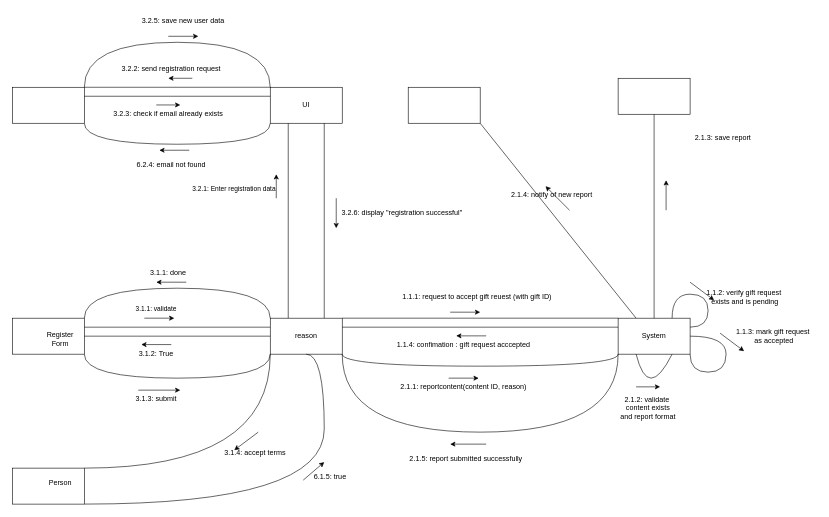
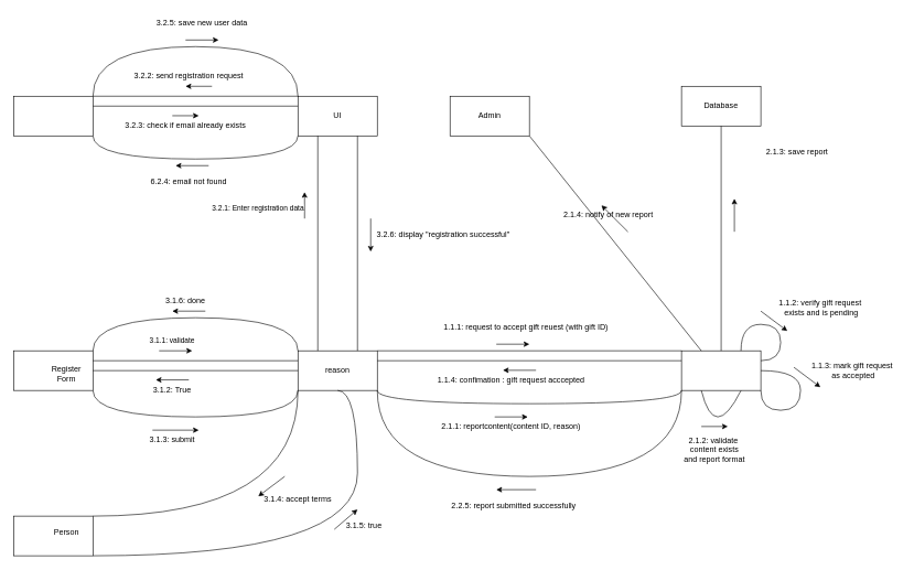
  <mxCell id="0" />
  <mxCell id="1" parent="0" />
  <mxCell id="2" value="" style="rounded=0;whiteSpace=wrap;html=1;" vertex="1" parent="1"><mxGeometry x="450" y="530" width="120" height="60" as="geometry" /></mxCell>
  <mxCell id="3" value="reason" style="text;html=1;align=center;verticalAlign=middle;whiteSpace=wrap;rounded=0;" vertex="1" parent="1"><mxGeometry x="480" y="545" width="60" height="30" as="geometry" /></mxCell>
  <mxCell id="4" value="" style="rounded=0;whiteSpace=wrap;html=1;" vertex="1" parent="1"><mxGeometry x="1030" y="530" width="120" height="60" as="geometry" /></mxCell>
- <mxCell id="5" value="System" style="text;html=1;align=center;verticalAlign=middle;whiteSpace=wrap;rounded=0;" vertex="1" parent="1"><mxGeometry x="1060" y="545" width="60" height="30" as="geometry" /></mxCell>
  <mxCell id="6" value="" style="endArrow=none;html=1;rounded=0;exitX=1;exitY=0;exitDx=0;exitDy=0;entryX=0;entryY=0;entryDx=0;entryDy=0;" edge="1" parent="1" source="2" target="4"><mxGeometry width="50" height="50" relative="1" as="geometry"><mxPoint x="730" y="590" as="sourcePoint" /><mxPoint x="780" y="540" as="targetPoint" /></mxGeometry></mxCell>
  <mxCell id="7" value="" style="endArrow=classic;html=1;rounded=0;" edge="1" parent="1"><mxGeometry width="50" height="50" relative="1" as="geometry"><mxPoint x="750" y="520" as="sourcePoint" /><mxPoint x="800" y="520" as="targetPoint" /></mxGeometry></mxCell>
  <mxCell id="8" value="&lt;span style=&quot;text-wrap-mode: nowrap;&quot;&gt;1.1.1: request to accept gift reuest (with gift ID)&lt;/span&gt;" style="text;html=1;align=center;verticalAlign=middle;whiteSpace=wrap;rounded=0;" vertex="1" parent="1"><mxGeometry x="680" width="230" height="30" as="geometry" y="480" /></mxCell>
  <mxCell id="9" value="" style="endArrow=none;html=1;rounded=0;entryX=0.75;entryY=0;entryDx=0;entryDy=0;edgeStyle=orthogonalEdgeStyle;curved=1;exitX=1;exitY=0.25;exitDx=0;exitDy=0;" edge="1" parent="1" source="4" target="4"><mxGeometry width="50" height="50" relative="1" as="geometry"><mxPoint x="1180" y="530" as="sourcePoint" /><mxPoint x="1090" y="660" as="targetPoint" /><Array as="points"><mxPoint x="1180" y="545" /><mxPoint x="1180" y="490" /><mxPoint x="1120" y="490" /></Array></mxGeometry></mxCell>
  <mxCell id="10" value="" style="endArrow=classic;html=1;rounded=0;" edge="1" parent="1"><mxGeometry width="50" height="50" relative="1" as="geometry"><mxPoint x="1150" y="470" as="sourcePoint" /><mxPoint x="1190" y="500" as="targetPoint" /></mxGeometry></mxCell>
- <mxCell id="11" value="&lt;span style=&quot;text-wrap-mode: nowrap;&quot;&gt;1.1.2: verify gift request&lt;/span&gt;&lt;div style=&quot;text-wrap-mode: nowrap;&quot;&gt;&amp;nbsp;exists and is pending&lt;/div&gt;" style="text;html=1;align=center;verticalAlign=middle;whiteSpace=wrap;rounded=0;" vertex="1" parent="1"><mxGeometry x="1170" y="480" width="140" height="30" as="geometry" /></mxCell>
+ <mxCell id="11" value="&lt;span style=&quot;text-wrap-mode: nowrap;&quot;&gt;1.1.2: verify gift request&lt;/span&gt;&lt;div style=&quot;text-wrap-mode: nowrap;&quot;&gt;&amp;nbsp;exists and is pending&lt;/div&gt;" style="text;html=1;align=center;verticalAlign=middle;whiteSpace=wrap;rounded=0;" vertex="1" parent="1"><mxGeometry x="1170" y="450" width="140" height="30" as="geometry" /></mxCell>
  <mxCell id="12" value="" style="endArrow=none;html=1;rounded=0;entryX=1;entryY=0.5;entryDx=0;entryDy=0;edgeStyle=orthogonalEdgeStyle;curved=1;exitX=1;exitY=1;exitDx=0;exitDy=0;" edge="1" parent="1" source="4" target="4"><mxGeometry width="50" height="50" relative="1" as="geometry"><mxPoint x="1150" y="610" as="sourcePoint" /><mxPoint x="1180" y="640" as="targetPoint" /><Array as="points"><mxPoint x="1150" y="620" /><mxPoint x="1210" y="620" /><mxPoint x="1210" y="560" /></Array></mxGeometry></mxCell>
  <mxCell id="13" value="" style="endArrow=classic;html=1;rounded=0;" edge="1" parent="1"><mxGeometry width="50" height="50" relative="1" as="geometry"><mxPoint x="1200" y="555" as="sourcePoint" /><mxPoint x="1240" y="585" as="targetPoint" /></mxGeometry></mxCell>
  <mxCell id="14" value="&lt;span style=&quot;text-wrap-mode: nowrap;&quot;&gt;1.1.3: mark gift request&amp;nbsp;&lt;/span&gt;&lt;div style=&quot;text-wrap-mode: nowrap;&quot;&gt;as accepted&lt;/div&gt;" style="text;html=1;align=center;verticalAlign=middle;whiteSpace=wrap;rounded=0;" vertex="1" parent="1"><mxGeometry x="1220" y="545" width="140" height="30" as="geometry" /></mxCell>
  <mxCell id="15" value="" style="endArrow=classic;html=1;rounded=0;" edge="1" parent="1"><mxGeometry width="50" height="50" relative="1" as="geometry"><mxPoint x="810" y="559.5" as="sourcePoint" /><mxPoint x="760" y="559.5" as="targetPoint" /></mxGeometry></mxCell>
  <mxCell id="16" value="" style="endArrow=none;html=1;rounded=0;entryX=0;entryY=0.25;entryDx=0;entryDy=0;exitX=1;exitY=0.25;exitDx=0;exitDy=0;" edge="1" parent="1" source="2" target="4"><mxGeometry width="50" height="50" relative="1" as="geometry"><mxPoint x="940" y="640" as="sourcePoint" /><mxPoint x="990" y="590" as="targetPoint" /></mxGeometry></mxCell>
  <mxCell id="17" value="&lt;span style=&quot;text-wrap-mode: nowrap;&quot;&gt;1.1.4: confimation : gift request acccepted&lt;/span&gt;" style="text;html=1;align=center;verticalAlign=middle;whiteSpace=wrap;rounded=0;" vertex="1" parent="1"><mxGeometry x="670" y="560" width="205" height="30" as="geometry" /></mxCell>
  <mxCell id="18" value="" style="endArrow=none;html=1;rounded=0;exitX=1;exitY=1;exitDx=0;exitDy=0;entryX=0;entryY=1;entryDx=0;entryDy=0;edgeStyle=orthogonalEdgeStyle;curved=1;" edge="1" parent="1" source="2" target="4"><mxGeometry width="50" height="50" relative="1" as="geometry"><mxPoint x="740" y="710" as="sourcePoint" /><mxPoint x="790" y="660" as="targetPoint" /><Array as="points"><mxPoint x="570" y="610" /><mxPoint x="1030" y="610" /></Array></mxGeometry></mxCell>
  <mxCell id="19" value="" style="endArrow=classic;html=1;rounded=0;" edge="1" parent="1"><mxGeometry width="50" height="50" relative="1" as="geometry"><mxPoint x="747.5" y="630" as="sourcePoint" /><mxPoint x="797.5" y="630" as="targetPoint" /></mxGeometry></mxCell>
  <mxCell id="20" value="&lt;span style=&quot;text-wrap-mode: nowrap;&quot;&gt;2.1.1: reportcontent(content ID, reason)&lt;/span&gt;" style="text;html=1;align=center;verticalAlign=middle;whiteSpace=wrap;rounded=0;" vertex="1" parent="1"><mxGeometry x="686" y="630" width="173" height="30" as="geometry" /></mxCell>
  <mxCell id="21" value="" style="endArrow=none;html=1;rounded=0;entryX=0.75;entryY=1;entryDx=0;entryDy=0;exitX=0.25;exitY=1;exitDx=0;exitDy=0;edgeStyle=orthogonalEdgeStyle;curved=1;" edge="1" parent="1" source="4" target="4"><mxGeometry width="50" height="50" relative="1" as="geometry"><mxPoint x="1060" y="610" as="sourcePoint" /><mxPoint x="1120" y="610" as="targetPoint" /><Array as="points"><mxPoint x="1080" y="670" /></Array></mxGeometry></mxCell>
  <mxCell id="22" value="" style="endArrow=classic;html=1;rounded=0;" edge="1" parent="1"><mxGeometry width="50" height="50" relative="1" as="geometry"><mxPoint x="1060" y="644.5" as="sourcePoint" /><mxPoint x="1100" y="644.5" as="targetPoint" /></mxGeometry></mxCell>
  <mxCell id="23" value="&lt;span style=&quot;text-wrap-mode: nowrap;&quot;&gt;2.1.2: validate&amp;nbsp;&lt;/span&gt;&lt;div style=&quot;text-wrap-mode: nowrap;&quot;&gt;content exists&lt;/div&gt;&lt;div style=&quot;text-wrap-mode: nowrap;&quot;&gt;and report format&lt;/div&gt;" style="text;html=1;align=center;verticalAlign=middle;whiteSpace=wrap;rounded=0;" vertex="1" parent="1"><mxGeometry x="1030" y="650" width="100" height="60" as="geometry" /></mxCell>
  <mxCell id="24" value="" style="rounded=0;whiteSpace=wrap;html=1;" vertex="1" parent="1"><mxGeometry x="1030" y="130" width="120" height="60" as="geometry" /></mxCell>
+ <mxCell id="25" value="Database" style="text;html=1;align=center;verticalAlign=middle;whiteSpace=wrap;rounded=0;" vertex="1" parent="1"><mxGeometry x="1060" y="145" width="60" height="30" as="geometry" /></mxCell>
  <mxCell id="26" value="" style="endArrow=none;html=1;rounded=0;exitX=0.5;exitY=0;exitDx=0;exitDy=0;entryX=0.5;entryY=1;entryDx=0;entryDy=0;" edge="1" parent="1" source="4" target="24"><mxGeometry width="50" height="50" relative="1" as="geometry"><mxPoint x="1060" y="450" as="sourcePoint" /><mxPoint x="1110" y="400" as="targetPoint" /></mxGeometry></mxCell>
  <mxCell id="27" value="" style="endArrow=classic;html=1;rounded=0;" edge="1" parent="1"><mxGeometry width="50" height="50" relative="1" as="geometry"><mxPoint x="1110" y="350" as="sourcePoint" /><mxPoint x="1110" y="300" as="targetPoint" /></mxGeometry></mxCell>
  <mxCell id="28" value="&lt;span style=&quot;text-wrap-mode: nowrap;&quot;&gt;2.1.3: save report&lt;/span&gt;" style="text;html=1;align=center;verticalAlign=middle;whiteSpace=wrap;rounded=0;" vertex="1" parent="1"><mxGeometry x="1175" y="215" width="60" height="30" as="geometry" /></mxCell>
  <mxCell id="29" value="" style="rounded=0;whiteSpace=wrap;html=1;" vertex="1" parent="1"><mxGeometry x="680" y="145" width="120" height="60" as="geometry" /></mxCell>
+ <mxCell id="30" value="Admin" style="text;html=1;align=center;verticalAlign=middle;whiteSpace=wrap;rounded=0;" vertex="1" parent="1"><mxGeometry x="710" y="160" width="60" height="30" as="geometry" /></mxCell>
  <mxCell id="31" value="" style="endArrow=none;html=1;rounded=0;entryX=0.25;entryY=0;entryDx=0;entryDy=0;exitX=1;exitY=1;exitDx=0;exitDy=0;" edge="1" parent="1" source="29" target="4"><mxGeometry width="50" height="50" relative="1" as="geometry"><mxPoint x="990" y="420" as="sourcePoint" /><mxPoint x="1040" y="370" as="targetPoint" /></mxGeometry></mxCell>
  <mxCell id="32" value="" style="endArrow=classic;html=1;rounded=0;" edge="1" parent="1"><mxGeometry width="50" height="50" relative="1" as="geometry"><mxPoint x="949" y="350" as="sourcePoint" /><mxPoint x="909" y="310" as="targetPoint" /></mxGeometry></mxCell>
  <mxCell id="33" value="&lt;span style=&quot;text-wrap-mode: nowrap;&quot;&gt;2.1.4: notify of new report&lt;/span&gt;" style="text;html=1;align=center;verticalAlign=middle;whiteSpace=wrap;rounded=0;" vertex="1" parent="1"><mxGeometry x="854" y="310" width="131" height="30" as="geometry" /></mxCell>
  <mxCell id="34" value="" style="endArrow=none;html=1;rounded=0;entryX=0;entryY=1;entryDx=0;entryDy=0;exitX=1;exitY=1;exitDx=0;exitDy=0;edgeStyle=orthogonalEdgeStyle;curved=1;" edge="1" parent="1" source="2" target="4"><mxGeometry width="50" height="50" relative="1" as="geometry"><mxPoint x="900" y="780" as="sourcePoint" /><mxPoint x="950" y="730" as="targetPoint" /><Array as="points"><mxPoint x="570" y="720" /><mxPoint x="1030" y="720" /></Array></mxGeometry></mxCell>
  <mxCell id="35" value="" style="endArrow=classic;html=1;rounded=0;" edge="1" parent="1"><mxGeometry width="50" height="50" relative="1" as="geometry"><mxPoint x="810" y="740" as="sourcePoint" /><mxPoint x="750" y="740" as="targetPoint" /></mxGeometry></mxCell>
- <mxCell id="36" value="&lt;span style=&quot;text-wrap-mode: nowrap;&quot;&gt;2.1.5: report submitted successfully&lt;/span&gt;" style="text;html=1;align=center;verticalAlign=middle;whiteSpace=wrap;rounded=0;" vertex="1" parent="1"><mxGeometry x="694" y="750" width="165" height="30" as="geometry" /></mxCell>
+ <mxCell id="36" value="&lt;span style=&quot;text-wrap-mode: nowrap;&quot;&gt;2.2.5: report submitted successfully&lt;/span&gt;" style="text;html=1;align=center;verticalAlign=middle;whiteSpace=wrap;rounded=0;" vertex="1" parent="1"><mxGeometry x="694" y="750" width="165" height="30" as="geometry" /></mxCell>
  <mxCell id="37" value="" style="rounded=0;whiteSpace=wrap;html=1;" vertex="1" parent="1"><mxGeometry x="20" y="530" width="120" height="60" as="geometry" /></mxCell>
  <mxCell id="38" value="Register Form" style="text;html=1;align=center;verticalAlign=middle;whiteSpace=wrap;rounded=0;" vertex="1" parent="1"><mxGeometry x="70" y="550" width="60" height="30" as="geometry" /></mxCell>
  <mxCell id="39" value="" style="rounded=0;whiteSpace=wrap;html=1;" vertex="1" parent="1"><mxGeometry x="20" y="780" width="120" height="60" as="geometry" /></mxCell>
  <mxCell id="40" value="Person" style="text;html=1;align=center;verticalAlign=middle;whiteSpace=wrap;rounded=0;" vertex="1" parent="1"><mxGeometry x="70" y="790" width="60" height="30" as="geometry" /></mxCell>
  <mxCell id="41" value="" style="endArrow=none;html=1;rounded=0;exitX=1;exitY=0.25;exitDx=0;exitDy=0;entryX=0;entryY=0.25;entryDx=0;entryDy=0;" edge="1" parent="1" source="37" target="2"><mxGeometry width="50" height="50" relative="1" as="geometry"><mxPoint x="250" y="560" as="sourcePoint" /><mxPoint x="360" y="545" as="targetPoint" /></mxGeometry></mxCell>
  <mxCell id="42" value="" style="endArrow=classic;html=1;rounded=0;" edge="1" parent="1"><mxGeometry width="50" height="50" relative="1" as="geometry"><mxPoint x="240" y="530" as="sourcePoint" /><mxPoint x="290" y="530" as="targetPoint" /></mxGeometry></mxCell>
  <mxCell id="43" value="&lt;span style=&quot;font-size: 11px; text-wrap-mode: nowrap; background-color: rgb(255, 255, 255);&quot;&gt;3.1.1: validate&lt;/span&gt;" style="text;html=1;align=center;verticalAlign=middle;whiteSpace=wrap;rounded=0;" vertex="1" parent="1"><mxGeometry x="230" y="500" width="60" height="30" as="geometry" /></mxCell>
  <mxCell id="44" value="" style="endArrow=none;html=1;rounded=0;entryX=0;entryY=0.5;entryDx=0;entryDy=0;exitX=1;exitY=0.5;exitDx=0;exitDy=0;" edge="1" parent="1" source="37" target="2"><mxGeometry width="50" height="50" relative="1" as="geometry"><mxPoint x="310" y="650" as="sourcePoint" /><mxPoint x="360" y="600" as="targetPoint" /></mxGeometry></mxCell>
  <mxCell id="45" value="" style="endArrow=classic;html=1;rounded=0;" edge="1" parent="1"><mxGeometry width="50" height="50" relative="1" as="geometry"><mxPoint x="285" y="574" as="sourcePoint" /><mxPoint x="235" y="574" as="targetPoint" /></mxGeometry></mxCell>
  <mxCell id="46" value="&lt;span style=&quot;text-wrap-mode: nowrap;&quot;&gt;3.1.2: True&lt;/span&gt;" style="text;html=1;align=center;verticalAlign=middle;whiteSpace=wrap;rounded=0;" vertex="1" parent="1"><mxGeometry x="230" y="575" width="60" height="30" as="geometry" /></mxCell>
  <mxCell id="47" value="" style="endArrow=none;html=1;rounded=0;exitX=1;exitY=1;exitDx=0;exitDy=0;entryX=0;entryY=1;entryDx=0;entryDy=0;edgeStyle=orthogonalEdgeStyle;curved=1;" edge="1" parent="1" source="37" target="2"><mxGeometry width="50" height="50" relative="1" as="geometry"><mxPoint x="240" y="680" as="sourcePoint" /><mxPoint x="290" y="630" as="targetPoint" /><Array as="points"><mxPoint x="140" y="630" /><mxPoint x="450" y="630" /></Array></mxGeometry></mxCell>
  <mxCell id="48" value="" style="endArrow=classic;html=1;rounded=0;" edge="1" parent="1"><mxGeometry width="50" height="50" relative="1" as="geometry"><mxPoint x="230" y="650" as="sourcePoint" /><mxPoint x="300" y="650" as="targetPoint" /></mxGeometry></mxCell>
  <mxCell id="49" value="&lt;span style=&quot;text-wrap-mode: nowrap;&quot;&gt;3.1.3: submit&lt;/span&gt;" style="text;html=1;align=center;verticalAlign=middle;whiteSpace=wrap;rounded=0;" vertex="1" parent="1"><mxGeometry x="230" y="650" width="60" height="30" as="geometry" /></mxCell>
  <mxCell id="50" value="" style="endArrow=none;html=1;rounded=0;entryX=0;entryY=1;entryDx=0;entryDy=0;exitX=1;exitY=0;exitDx=0;exitDy=0;edgeStyle=orthogonalEdgeStyle;curved=1;" edge="1" parent="1" source="39" target="2"><mxGeometry width="50" height="50" relative="1" as="geometry"><mxPoint x="390" y="810" as="sourcePoint" /><mxPoint x="440" y="760" as="targetPoint" /><Array as="points"><mxPoint x="450" y="780" /></Array></mxGeometry></mxCell>
  <mxCell id="51" value="" style="endArrow=classic;html=1;rounded=0;" edge="1" parent="1"><mxGeometry width="50" height="50" relative="1" as="geometry"><mxPoint x="430" y="720" as="sourcePoint" /><mxPoint x="390" y="750" as="targetPoint" /></mxGeometry></mxCell>
- <mxCell id="52" value="&lt;span style=&quot;text-wrap-mode: nowrap;&quot;&gt;3.1.4: accept terms&lt;/span&gt;" style="text;html=1;align=center;verticalAlign=middle;whiteSpace=wrap;rounded=0;" vertex="1" parent="1"><mxGeometry x="385" y="740" width="80" height="30" as="geometry" /></mxCell>
+ <mxCell id="52" value="&lt;span style=&quot;text-wrap-mode: nowrap;&quot;&gt;3.1.4: accept terms&lt;/span&gt;" style="text;html=1;align=center;verticalAlign=middle;whiteSpace=wrap;rounded=0;" vertex="1" parent="1"><mxGeometry x="410" y="740" width="80" height="30" as="geometry" /></mxCell>
  <mxCell id="53" value="" style="endArrow=none;html=1;rounded=0;exitX=1;exitY=1;exitDx=0;exitDy=0;entryX=0.5;entryY=1;entryDx=0;entryDy=0;edgeStyle=orthogonalEdgeStyle;curved=1;" edge="1" parent="1" source="39" target="2"><mxGeometry width="50" height="50" relative="1" as="geometry"><mxPoint x="220" y="860" as="sourcePoint" /><mxPoint x="270" y="810" as="targetPoint" /><Array as="points"><mxPoint x="540" y="840" /><mxPoint x="540" y="590" /></Array></mxGeometry></mxCell>
  <mxCell id="54" value="" style="endArrow=classic;html=1;rounded=0;entryX=0.25;entryY=0;entryDx=0;entryDy=0;" edge="1" parent="1"><mxGeometry width="50" height="50" relative="1" as="geometry"><mxPoint x="505" y="800" as="sourcePoint" /><mxPoint x="540" y="770" as="targetPoint" /></mxGeometry></mxCell>
- <mxCell id="55" value="&lt;span style=&quot;text-wrap-mode: nowrap;&quot;&gt;6.1.5: true&lt;/span&gt;" style="text;html=1;align=center;verticalAlign=middle;whiteSpace=wrap;rounded=0;" vertex="1" parent="1"><mxGeometry x="520" y="780" width="60" height="30" as="geometry" /></mxCell>
+ <mxCell id="55" value="&lt;span style=&quot;text-wrap-mode: nowrap;&quot;&gt;3.1.5: true&lt;/span&gt;" style="text;html=1;align=center;verticalAlign=middle;whiteSpace=wrap;rounded=0;" vertex="1" parent="1"><mxGeometry x="520" y="780" width="60" height="30" as="geometry" /></mxCell>
  <mxCell id="56" value="" style="endArrow=none;html=1;rounded=0;exitX=1;exitY=0;exitDx=0;exitDy=0;entryX=0;entryY=0;entryDx=0;entryDy=0;edgeStyle=orthogonalEdgeStyle;curved=1;" edge="1" parent="1" source="37" target="2"><mxGeometry width="50" height="50" relative="1" as="geometry"><mxPoint x="150" y="490" as="sourcePoint" /><mxPoint x="200" y="440" as="targetPoint" /><Array as="points"><mxPoint x="140" y="480" /><mxPoint x="450" y="480" /></Array></mxGeometry></mxCell>
  <mxCell id="57" value="" style="endArrow=classic;html=1;rounded=0;" edge="1" parent="1"><mxGeometry width="50" height="50" relative="1" as="geometry"><mxPoint x="310" y="470" as="sourcePoint" /><mxPoint x="260" y="470" as="targetPoint" /></mxGeometry></mxCell>
- <mxCell id="58" value="&lt;span style=&quot;text-wrap-mode: nowrap;&quot;&gt;3.1.1: done&lt;/span&gt;" style="text;html=1;align=center;verticalAlign=middle;whiteSpace=wrap;rounded=0;" vertex="1" parent="1"><mxGeometry x="250" y="440" width="60" height="30" as="geometry" /></mxCell>
+ <mxCell id="58" value="&lt;span style=&quot;text-wrap-mode: nowrap;&quot;&gt;3.1.6: done&lt;/span&gt;" style="text;html=1;align=center;verticalAlign=middle;whiteSpace=wrap;rounded=0;" vertex="1" parent="1"><mxGeometry x="250" y="440" width="60" height="30" as="geometry" /></mxCell>
  <mxCell id="59" value="" style="rounded=0;whiteSpace=wrap;html=1;" vertex="1" parent="1"><mxGeometry x="450" y="145" width="120" height="60" as="geometry" /></mxCell>
  <mxCell id="60" value="UI" style="text;html=1;align=center;verticalAlign=middle;whiteSpace=wrap;rounded=0;" vertex="1" parent="1"><mxGeometry x="480" y="160" width="60" height="30" as="geometry" /></mxCell>
  <mxCell id="61" value="" style="rounded=0;whiteSpace=wrap;html=1;" vertex="1" parent="1"><mxGeometry x="20" y="145" width="120" height="60" as="geometry" /></mxCell>
  <mxCell id="62" value="" style="endArrow=none;html=1;rounded=0;exitX=0.25;exitY=0;exitDx=0;exitDy=0;entryX=0.25;entryY=1;entryDx=0;entryDy=0;" edge="1" parent="1" source="2" target="59"><mxGeometry width="50" height="50" relative="1" as="geometry"><mxPoint x="490" as="sourcePoint" y="480" /><mxPoint x="540" y="430" as="targetPoint" /></mxGeometry></mxCell>
  <mxCell id="63" value="" style="endArrow=classic;html=1;rounded=0;" edge="1" parent="1"><mxGeometry width="50" height="50" relative="1" as="geometry"><mxPoint x="460" y="330" as="sourcePoint" /><mxPoint x="460" y="290" as="targetPoint" /></mxGeometry></mxCell>
  <mxCell id="64" value="&lt;span style=&quot;font-size: 11px; text-wrap-mode: nowrap; background-color: rgb(255, 255, 255);&quot;&gt;3.2.1: Enter registration data&lt;/span&gt;" style="text;html=1;align=center;verticalAlign=middle;whiteSpace=wrap;rounded=0;" vertex="1" parent="1"><mxGeometry x="330" y="300" width="120" height="30" as="geometry" /></mxCell>
  <mxCell id="65" value="" style="endArrow=none;html=1;rounded=0;entryX=0;entryY=0;entryDx=0;entryDy=0;exitX=1;exitY=0;exitDx=0;exitDy=0;" edge="1" parent="1" source="61" target="59"><mxGeometry width="50" height="50" relative="1" as="geometry"><mxPoint x="370" y="220" as="sourcePoint" /><mxPoint x="420" y="170" as="targetPoint" /></mxGeometry></mxCell>
  <mxCell id="66" value="" style="endArrow=classic;html=1;rounded=0;" edge="1" parent="1"><mxGeometry width="50" height="50" relative="1" as="geometry"><mxPoint x="320" y="130" as="sourcePoint" /><mxPoint x="280" y="130" as="targetPoint" /></mxGeometry></mxCell>
  <mxCell id="67" value="&lt;span style=&quot;text-wrap-mode: nowrap;&quot;&gt;3.2.2: send registration request&lt;/span&gt;" style="text;html=1;align=center;verticalAlign=middle;whiteSpace=wrap;rounded=0;" vertex="1" parent="1"><mxGeometry x="210" y="100" width="150" height="30" as="geometry" /></mxCell>
  <mxCell id="68" value="" style="endArrow=none;html=1;rounded=0;exitX=1;exitY=0.25;exitDx=0;exitDy=0;entryX=0;entryY=0.25;entryDx=0;entryDy=0;" edge="1" parent="1" source="61" target="59"><mxGeometry width="50" height="50" relative="1" as="geometry"><mxPoint x="220" y="250" as="sourcePoint" /><mxPoint x="270" y="200" as="targetPoint" /></mxGeometry></mxCell>
  <mxCell id="69" value="" style="endArrow=classic;html=1;rounded=0;" edge="1" parent="1"><mxGeometry width="50" height="50" relative="1" as="geometry"><mxPoint x="260" y="174.5" as="sourcePoint" /><mxPoint x="300" y="174.5" as="targetPoint" /></mxGeometry></mxCell>
  <mxCell id="70" value="&lt;span style=&quot;text-wrap-mode: nowrap;&quot;&gt;3.2.3: check if email already exists&lt;/span&gt;" style="text;html=1;align=center;verticalAlign=middle;whiteSpace=wrap;rounded=0;" vertex="1" parent="1"><mxGeometry x="200" y="175" width="160" height="30" as="geometry" /></mxCell>
  <mxCell id="71" value="" style="endArrow=none;html=1;rounded=0;entryX=0;entryY=1;entryDx=0;entryDy=0;exitX=1;exitY=1;exitDx=0;exitDy=0;edgeStyle=orthogonalEdgeStyle;curved=1;" edge="1" parent="1" source="61" target="59"><mxGeometry width="50" height="50" relative="1" as="geometry"><mxPoint x="230" y="310" as="sourcePoint" /><mxPoint x="280" y="260" as="targetPoint" /><Array as="points"><mxPoint x="140" y="240" /><mxPoint x="450" y="240" /></Array></mxGeometry></mxCell>
  <mxCell id="72" value="&lt;span style=&quot;text-wrap-mode: nowrap;&quot;&gt;6.2.4: email not found&lt;/span&gt;" style="text;html=1;align=center;verticalAlign=middle;whiteSpace=wrap;rounded=0;" vertex="1" parent="1"><mxGeometry x="255" y="260" width="60" height="30" as="geometry" /></mxCell>
  <mxCell id="73" value="" style="endArrow=classic;html=1;rounded=0;" edge="1" parent="1"><mxGeometry width="50" height="50" relative="1" as="geometry"><mxPoint x="315" y="250" as="sourcePoint" /><mxPoint x="265" y="250" as="targetPoint" /></mxGeometry></mxCell>
  <mxCell id="74" value="" style="endArrow=none;html=1;rounded=0;exitX=1;exitY=0;exitDx=0;exitDy=0;entryX=0;entryY=0;entryDx=0;entryDy=0;edgeStyle=orthogonalEdgeStyle;curved=1;" edge="1" parent="1" source="61" target="59"><mxGeometry width="50" height="50" relative="1" as="geometry"><mxPoint x="190" y="90" as="sourcePoint" /><mxPoint x="240" y="40" as="targetPoint" /><Array as="points"><mxPoint x="140" y="70" /><mxPoint x="450" y="70" /></Array></mxGeometry></mxCell>
  <mxCell id="75" value="" style="endArrow=classic;html=1;rounded=0;" edge="1" parent="1"><mxGeometry width="50" height="50" relative="1" as="geometry"><mxPoint x="280" y="60" as="sourcePoint" /><mxPoint x="330" y="60" as="targetPoint" /></mxGeometry></mxCell>
  <mxCell id="76" value="&lt;span style=&quot;text-wrap-mode: nowrap;&quot;&gt;3.2.5: save new user data&lt;/span&gt;" style="text;html=1;align=center;verticalAlign=middle;whiteSpace=wrap;rounded=0;" vertex="1" parent="1"><mxGeometry x="240" y="20" width="130" height="30" as="geometry" /></mxCell>
  <mxCell id="77" value="" style="endArrow=none;html=1;rounded=0;entryX=0.75;entryY=1;entryDx=0;entryDy=0;exitX=0.75;exitY=0;exitDx=0;exitDy=0;" edge="1" parent="1" source="2" target="59"><mxGeometry width="50" height="50" relative="1" as="geometry"><mxPoint x="530" y="350" as="sourcePoint" /><mxPoint x="580" y="300" as="targetPoint" /></mxGeometry></mxCell>
  <mxCell id="78" value="" style="endArrow=classic;html=1;rounded=0;" edge="1" parent="1"><mxGeometry width="50" height="50" relative="1" as="geometry"><mxPoint x="560" y="330" as="sourcePoint" /><mxPoint x="560" y="380" as="targetPoint" /></mxGeometry></mxCell>
  <mxCell id="79" value="&lt;span style=&quot;text-wrap-mode: nowrap;&quot;&gt;3.2.6: display &quot;registration successful&quot;&lt;/span&gt;" style="text;html=1;align=center;verticalAlign=middle;whiteSpace=wrap;rounded=0;" vertex="1" parent="1"><mxGeometry x="580" y="340" width="180" height="30" as="geometry" /></mxCell>
